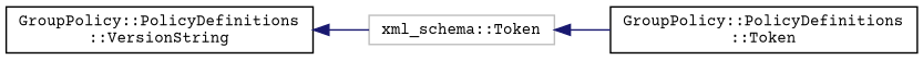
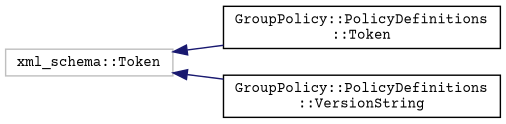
  digraph {
    fontname="Courier Prime"
    rankdir=LR
    node [color=black fillcolor=white fontname="Courier Prime" fontsize=10 shape=record style=filled]
    edge [color=midnightblue dir=back fontname="Courier Prime" fontsize=10 labelfontname=Helvetica labelfontsize=10 style=solid]
    n1 [color=grey75 height=0.2 label="xml_schema::Token" width=0.4]
    n2 [height=0.2 label="GroupPolicy::PolicyDefinitions\l::Token" width=0.4]
    n3 [height=0.2 label="GroupPolicy::PolicyDefinitions\l::VersionString" width=0.4]
    n1 -> n2
-   n3 -> n1
+   n1 -> n3
  }
